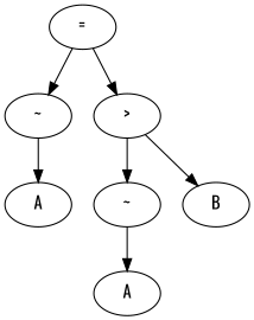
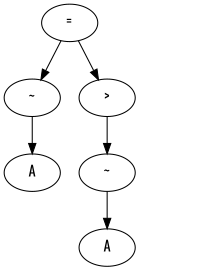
  digraph {
    fontname=Oswald
    node [fontname=Oswald]
    edge [fontname=Oswald]
    n1 [label=A]
    n2 [label="~"]
    n3 [label=A]
    n4 [label="~"]
-   n5 [label=B]
    n6 [label=">"]
    n7 [label="="]
    n2 -> n1
    n4 -> n3
    n6 -> n4
-   n6 -> n5
    n7 -> n2
    n7 -> n6
  }
